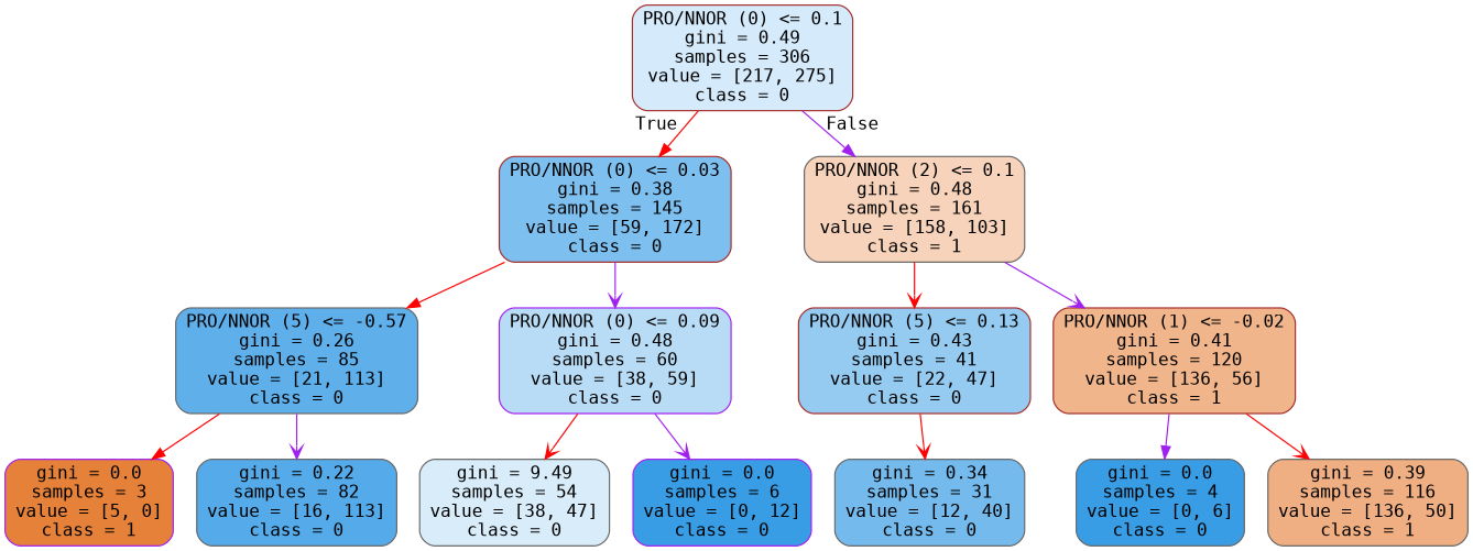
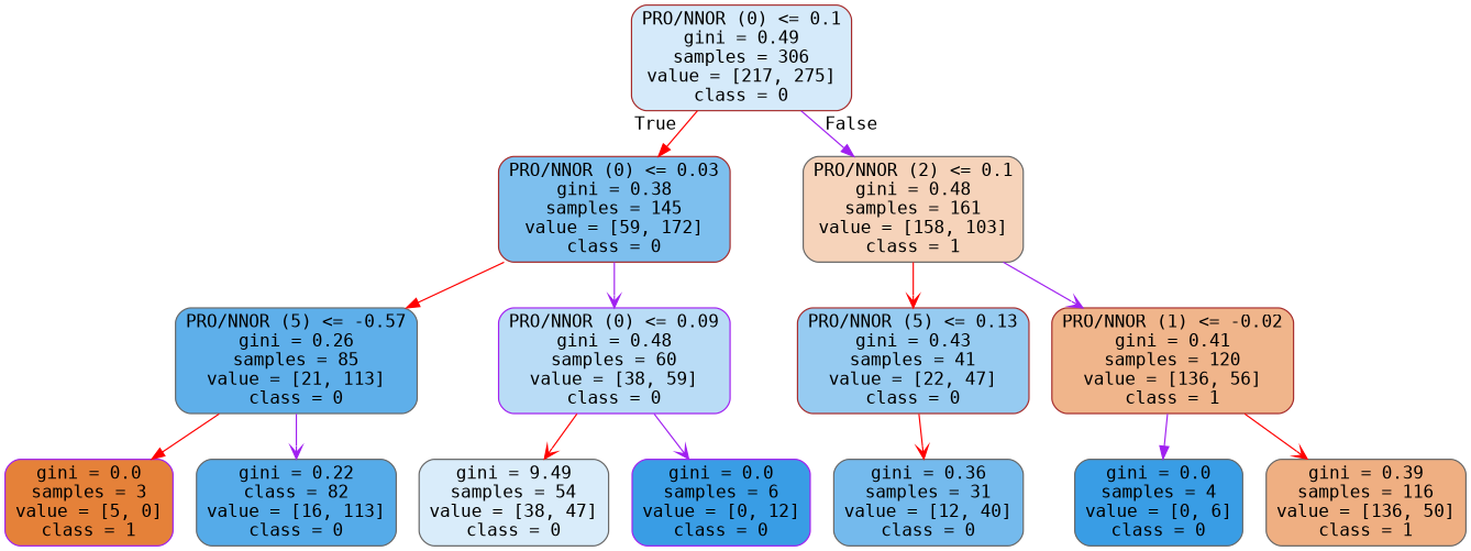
  digraph {
    fontname="DejaVu Sans Mono"
    node [color=gray40 fillcolor="#399de5" fontname="DejaVu Sans Mono" shape=box style="filled, rounded"]
    edge [arrowhead=vee color=red fontname="DejaVu Sans Mono"]
    n1 [color=brown fillcolor="#d5eafa" label="PRO/NNOR (0) <= 0.1\ngini = 0.49\nsamples = 306\nvalue = [217, 275]\nclass = 0"]
    n2 [color=brown fillcolor="#7dbfee" label="PRO/NNOR (0) <= 0.03\ngini = 0.38\nsamples = 145\nvalue = [59, 172]\nclass = 0"]
    n3 [fillcolor="#f6d3ba" label="PRO/NNOR (2) <= 0.1\ngini = 0.48\nsamples = 161\nvalue = [158, 103]\nclass = 1"]
    n4 [fillcolor="#5eafea" label="PRO/NNOR (5) <= -0.57\ngini = 0.26\nsamples = 85\nvalue = [21, 113]\nclass = 0"]
    n5 [color=purple fillcolor="#b9dcf6" label="PRO/NNOR (0) <= 0.09\ngini = 0.48\nsamples = 60\nvalue = [38, 59]\nclass = 0"]
    n6 [color=brown fillcolor="#96cbf1" label="PRO/NNOR (5) <= 0.13\ngini = 0.43\nsamples = 41\nvalue = [22, 47]\nclass = 0"]
    n7 [color=brown fillcolor="#f0b58b" label="PRO/NNOR (1) <= -0.02\ngini = 0.41\nsamples = 120\nvalue = [136, 56]\nclass = 1"]
    n8 [color=purple fillcolor="#e58139" label="gini = 0.0\nsamples = 3\nvalue = [5, 0]\nclass = 1"]
-   n9 [fillcolor="#55abe9" label="gini = 0.22\nsamples = 82\nvalue = [16, 113]\nclass = 0"]
+   n9 [fillcolor="#55abe9" label="gini = 0.22\nclass = 82\nvalue = [16, 113]\nclass = 0"]
    n10 [fillcolor="#d9ecfa" label="gini = 9.49\nsamples = 54\nvalue = [38, 47]\nclass = 0"]
    n11 [color=purple label="gini = 0.0\nsamples = 6\nvalue = [0, 12]\nclass = 0"]
-   n12 [fillcolor="#74baed" label="gini = 0.34\nsamples = 31\nvalue = [12, 40]\nclass = 0"]
+   n12 [fillcolor="#74baed" label="gini = 0.36\nsamples = 31\nvalue = [12, 40]\nclass = 0"]
    n13 [label="gini = 0.0\nsamples = 4\nvalue = [0, 6]\nclass = 0"]
    n14 [fillcolor="#efaf82" label="gini = 0.39\nsamples = 116\nvalue = [136, 50]\nclass = 1"]
    n1 -> n2 [arrowhead=normal headlabel=True labelangle=45 labeldistance=2.5]
    n1 -> n3 [arrowhead=normal color=purple headlabel=False labelangle=-45 labeldistance=2.5]
    n2 -> n4 [arrowhead=normal]
    n2 -> n5 [color=purple]
    n3 -> n6
    n3 -> n7 [color=purple]
    n4 -> n8 [arrowhead=normal]
    n4 -> n9 [color=purple]
    n5 -> n10
    n5 -> n11 [color=purple]
    n6 -> n12
    n7 -> n13 [arrowhead=normal color=purple]
    n7 -> n14
  }
